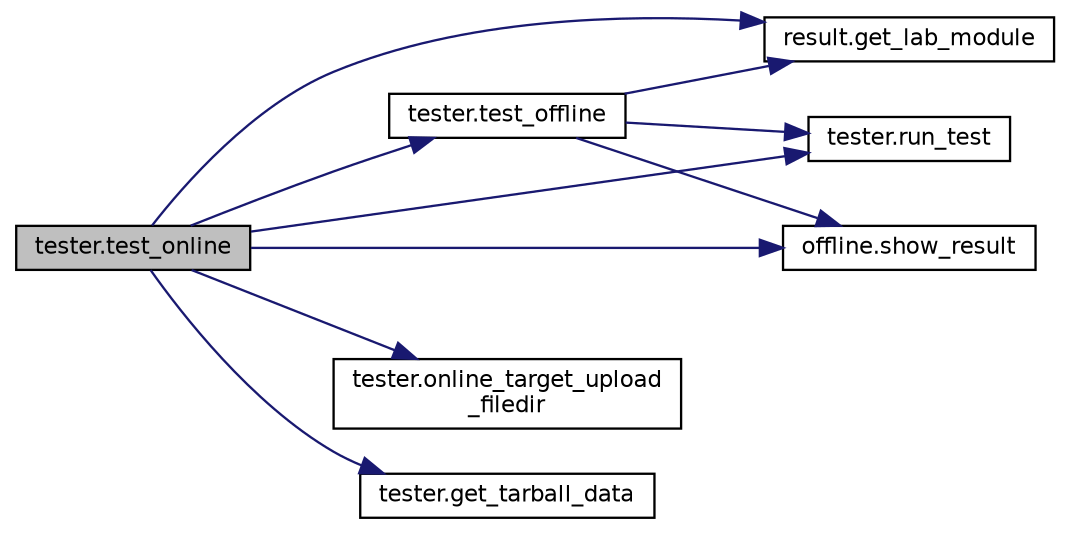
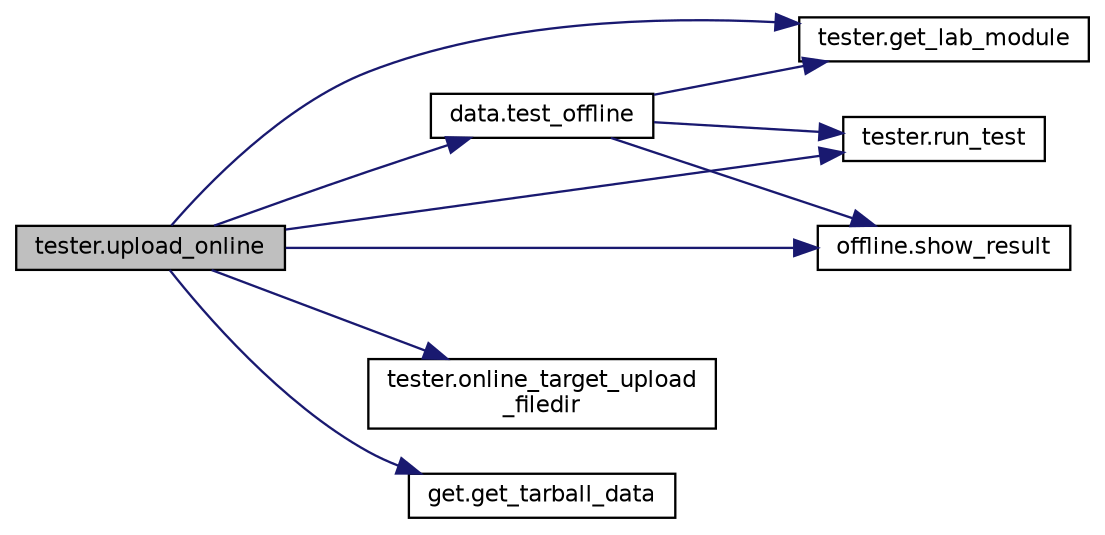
  digraph {
    rankdir=LR
    node [color=black fillcolor=white fontname=Helvetica fontsize=10 shape=record style=filled]
    edge [color=midnightblue fontname=Helvetica fontsize=10 labelfontname=Helvetica labelfontsize=10 style=solid]
-   n1 [fillcolor=grey75 fontcolor=black height=0.2 label="tester.test_online" width=0.4]
-   n2 [height=0.2 label="result.get_lab_module" width=0.4]
+   n1 [fillcolor=grey75 fontcolor=black height=0.2 label="tester.upload_online" width=0.4]
+   n2 [height=0.2 label="tester.get_lab_module" width=0.4]
    n3 [height=0.2 label="tester.online_target_upload\l_filedir" width=0.4]
-   n4 [height=0.2 label="tester.get_tarball_data" width=0.4]
+   n4 [height=0.2 label="get.get_tarball_data" width=0.4]
    n5 [height=0.2 label="tester.run_test" width=0.4]
    n6 [height=0.2 label="offline.show_result" width=0.4]
-   n7 [height=0.2 label="tester.test_offline" width=0.4]
+   n7 [height=0.2 label="data.test_offline" width=0.4]
    n1 -> n2
    n1 -> n3
    n1 -> n4
    n1 -> n5
    n1 -> n6
    n1 -> n7
    n7 -> n2
    n7 -> n5
    n7 -> n6
  }
